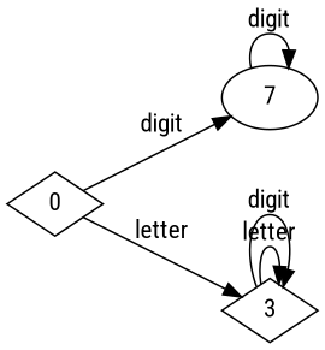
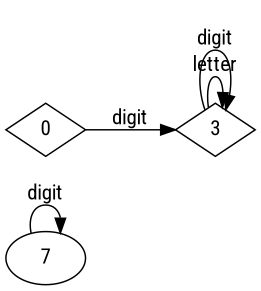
  digraph {
    fontname="Roboto Condensed"
    rankdir=LR
    node [fontname="Roboto Condensed" shape=diamond]
    edge [fontname="Roboto Condensed"]
    n1 [label=7 shape=ellipse]
    3
    0
    n1 -> n1 [label=digit]
    3 -> 3 [label=letter]
    3 -> 3 [label=digit]
-   0 -> n1 [label=digit]
-   0 -> 3 [label=letter]
+   0 -> 3 [label=digit]
  }
